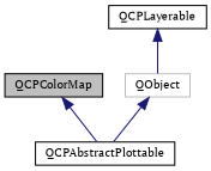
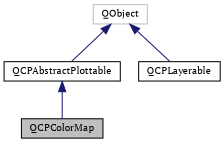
  digraph {
    fontname="PT Serif"
    node [color=black fillcolor=white fontname="PT Serif" fontsize=10 shape=record style=filled]
    edge [color=midnightblue dir=back fontname="PT Serif" fontsize=10 labelfontname=Helvetica labelfontsize=10 style=solid]
    n1 [fillcolor=grey75 fontcolor=black height=0.2 label=QCPColorMap width=0.4]
    n2 [height=0.2 label=QCPAbstractPlottable width=0.4]
    n3 [height=0.2 label=QCPLayerable width=0.4]
    n4 [color=grey75 height=0.2 label=QObject width=0.4]
-   n1 -> n2
+   n2 -> n1
    n4 -> n2
-   n3 -> n4
+   n4 -> n3
  }
